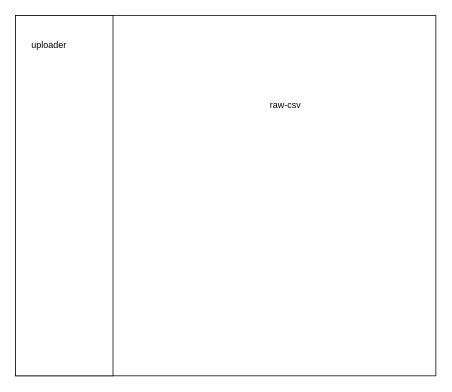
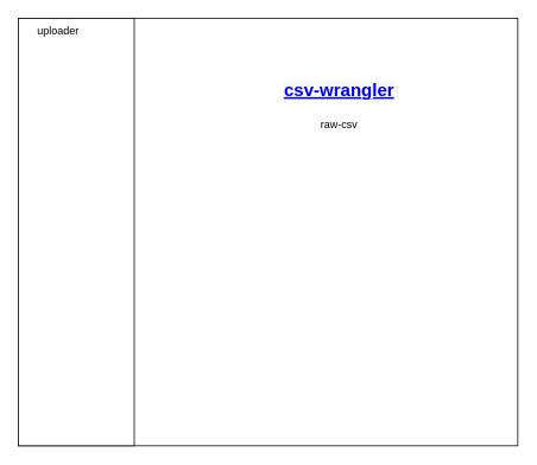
  <mxCell id="0" />
  <mxCell id="1" parent="0" />
  <mxCell id="2" value="" style="rounded=0;whiteSpace=wrap;html=1;" vertex="1" parent="1"><mxGeometry y="20" width="560" height="480" as="geometry" x="20" /></mxCell>
+ <mxCell id="3" value="&lt;a href=&quot;https://github.com/streamlit/example-app-csv-wrangler&quot; style=&quot;box-sizing: border-box ; background-color: rgb(246 , 248 , 250) ; transition: 80ms cubic-bezier(0.33 , 1 , 0.68 , 1) 0s , 0s ease 0s , 0s ease 0s , 0s ease 0s ; font-family: , &amp;#34;system-ui&amp;#34; , &amp;#34;segoe ui&amp;#34; , &amp;#34;helvetica&amp;#34; , &amp;#34;arial&amp;#34; , sans-serif , &amp;#34;apple color emoji&amp;#34; , &amp;#34;segoe ui emoji&amp;#34; ; font-size: 20px ; font-weight: 600&quot;&gt;csv-wrangler&lt;/a&gt;" style="text;html=1;strokeColor=none;fillColor=none;align=center;verticalAlign=middle;whiteSpace=wrap;rounded=0;" vertex="1" parent="1"><mxGeometry x="280" y="90" width="200" height="20" as="geometry" /></mxCell>
  <mxCell id="4" value="" style="rounded=0;whiteSpace=wrap;html=1;" vertex="1" parent="1"><mxGeometry y="20" width="130" height="480" as="geometry" x="20" /></mxCell>
- <mxCell id="5" value="uploader" style="text;html=1;strokeColor=none;fillColor=none;align=center;verticalAlign=middle;whiteSpace=wrap;rounded=0;" vertex="1" parent="1"><mxGeometry x="45" y="50" width="40" height="20" as="geometry" /></mxCell>
+ <mxCell id="5" value="uploader" style="text;html=1;strokeColor=none;fillColor=none;align=center;verticalAlign=middle;whiteSpace=wrap;rounded=0;" vertex="1" parent="1"><mxGeometry x="45" y="25" width="40" height="20" as="geometry" /></mxCell>
  <mxCell id="6" value="raw-csv" style="text;html=1;strokeColor=none;fillColor=none;align=center;verticalAlign=middle;whiteSpace=wrap;rounded=0;" vertex="1" parent="1"><mxGeometry x="340" y="130" width="80" height="20" as="geometry" /></mxCell>
